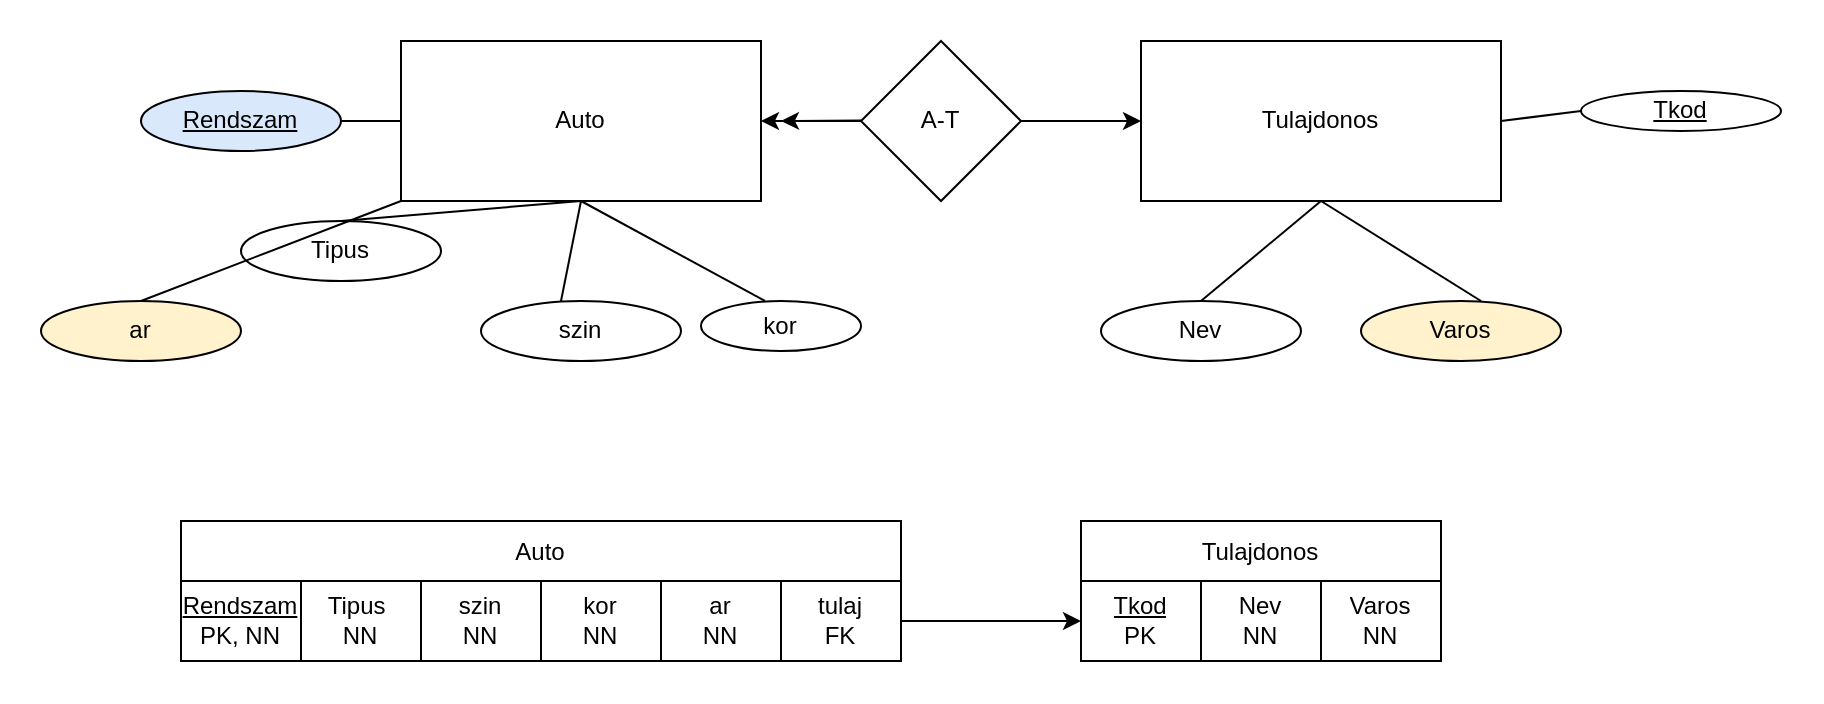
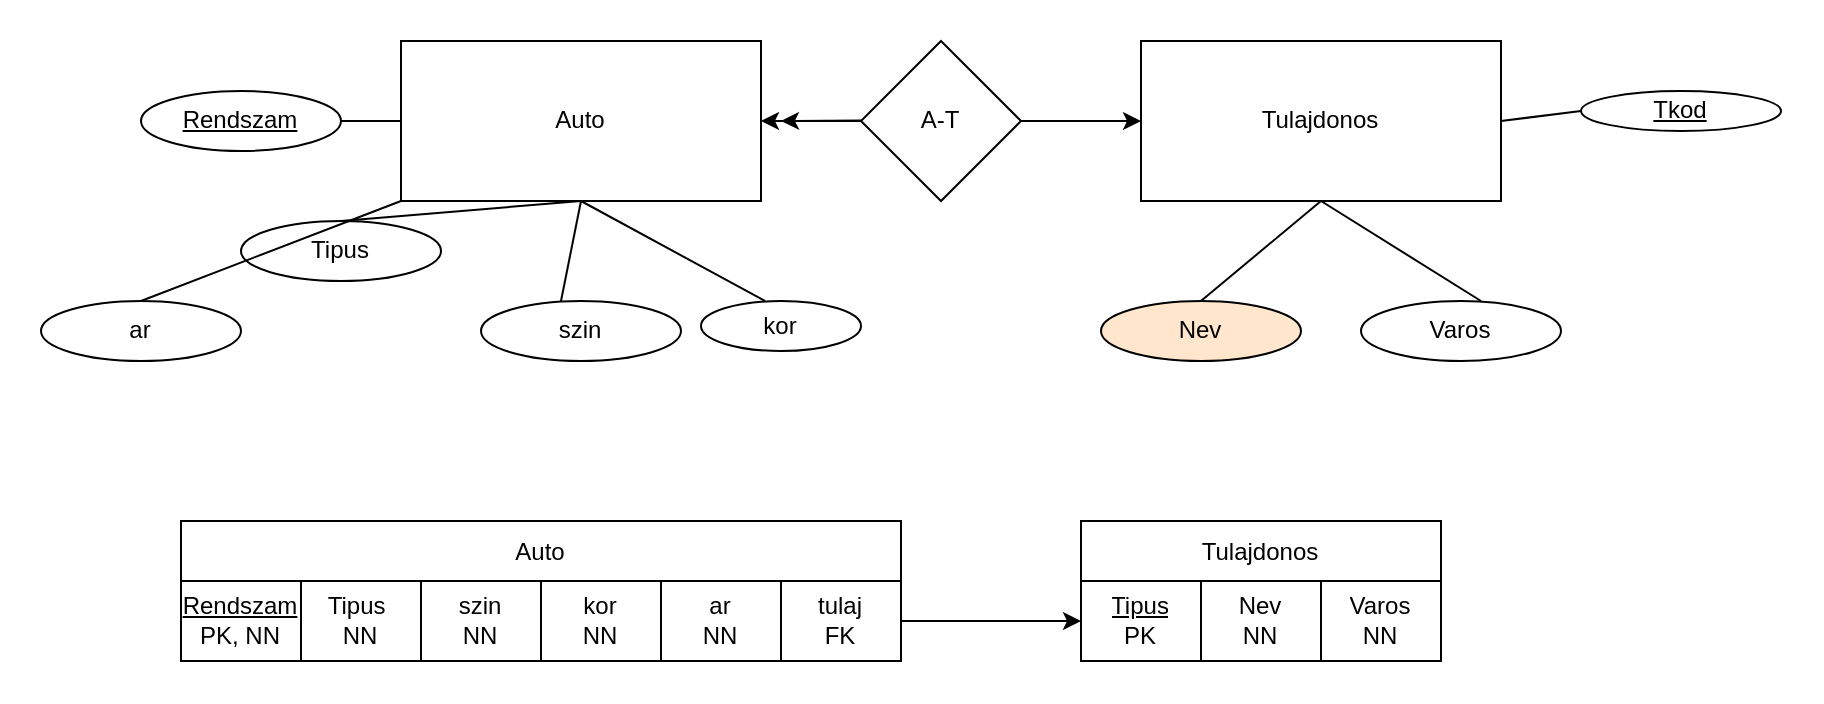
  <mxCell id="0" />
  <mxCell id="1" parent="0" />
  <mxCell id="2" value="Tulajdonos" style="rounded=0;whiteSpace=wrap;html=1;" vertex="1" parent="1"><mxGeometry x="570" y="20" width="180" height="80" as="geometry" /></mxCell>
  <mxCell id="3" value="&lt;u&gt;Tkod&lt;/u&gt;" style="ellipse;whiteSpace=wrap;html=1;" vertex="1" parent="1"><mxGeometry x="790" y="45" width="100" height="20" as="geometry" /></mxCell>
- <mxCell id="4" value="Nev" style="ellipse;whiteSpace=wrap;html=1;" vertex="1" parent="1"><mxGeometry x="550" y="150" width="100" height="30" as="geometry" /></mxCell>
- <mxCell id="5" value="Varos" style="ellipse;whiteSpace=wrap;html=1;fillColor=#fff2cc;" vertex="1" parent="1"><mxGeometry x="680" y="150" width="100" height="30" as="geometry" /></mxCell>
+ <mxCell id="4" value="Nev" style="ellipse;whiteSpace=wrap;html=1;fillColor=#ffe6cc;" vertex="1" parent="1"><mxGeometry x="550" y="150" width="100" height="30" as="geometry" /></mxCell>
+ <mxCell id="5" value="Varos" style="ellipse;whiteSpace=wrap;html=1;" vertex="1" parent="1"><mxGeometry x="680" y="150" width="100" height="30" as="geometry" /></mxCell>
  <mxCell id="6" value="" style="endArrow=none;html=1;rounded=0;entryX=0;entryY=0.5;entryDx=0;entryDy=0;exitX=1;exitY=0.5;exitDx=0;exitDy=0;" edge="1" parent="1" target="3" source="2"><mxGeometry width="50" height="50" relative="1" as="geometry"><mxPoint x="660" y="20" as="sourcePoint" /><mxPoint x="680" y="0" as="targetPoint" /></mxGeometry></mxCell>
  <mxCell id="7" value="" style="endArrow=none;html=1;rounded=0;entryX=0.5;entryY=1;entryDx=0;entryDy=0;" edge="1" parent="1" target="2"><mxGeometry width="50" height="50" relative="1" as="geometry"><mxPoint x="599.98" y="150" as="sourcePoint" /><mxPoint x="610" y="97.52" as="targetPoint" /></mxGeometry></mxCell>
  <mxCell id="8" value="" style="endArrow=none;html=1;rounded=0;entryX=0.5;entryY=1;entryDx=0;entryDy=0;" edge="1" parent="1" target="2"><mxGeometry width="50" height="50" relative="1" as="geometry"><mxPoint x="740" y="150" as="sourcePoint" /><mxPoint x="790" y="100" as="targetPoint" /></mxGeometry></mxCell>
  <mxCell id="9" value="Auto" style="rounded=0;whiteSpace=wrap;html=1;" vertex="1" parent="1"><mxGeometry x="200" y="20" width="180" height="80" as="geometry" /></mxCell>
  <mxCell id="10" value="A-T" style="rhombus;whiteSpace=wrap;html=1;" vertex="1" parent="1"><mxGeometry x="430" y="20" width="80" height="80" as="geometry" /></mxCell>
  <mxCell id="11" value="" style="endArrow=classic;html=1;rounded=0;entryX=0;entryY=0.5;entryDx=0;entryDy=0;" edge="1" parent="1" target="2"><mxGeometry width="50" height="50" relative="1" as="geometry"><mxPoint x="510" y="60" as="sourcePoint" /><mxPoint x="560" y="10" as="targetPoint" /></mxGeometry></mxCell>
  <mxCell id="12" value="" style="endArrow=classic;html=1;rounded=0;entryX=1;entryY=0.5;entryDx=0;entryDy=0;exitX=0;exitY=0.5;exitDx=0;exitDy=0;" edge="1" parent="1" source="10" target="9"><mxGeometry width="50" height="50" relative="1" as="geometry"><mxPoint x="570" y="110" as="sourcePoint" /><mxPoint x="620" y="60" as="targetPoint" /></mxGeometry></mxCell>
  <mxCell id="13" value="" style="endArrow=classic;html=1;rounded=0;exitX=0;exitY=0.5;exitDx=0;exitDy=0;" edge="1" parent="1"><mxGeometry width="50" height="50" relative="1" as="geometry"><mxPoint x="430" y="59.71" as="sourcePoint" /><mxPoint x="390" y="60" as="targetPoint" /></mxGeometry></mxCell>
  <mxCell id="14" value="Tipus" style="ellipse;whiteSpace=wrap;html=1;" vertex="1" parent="1"><mxGeometry x="120" y="110" width="100" height="30" as="geometry" /></mxCell>
  <mxCell id="15" value="szin" style="ellipse;whiteSpace=wrap;html=1;" vertex="1" parent="1"><mxGeometry x="240" y="150" width="100" height="30" as="geometry" /></mxCell>
  <mxCell id="16" value="kor" style="ellipse;whiteSpace=wrap;html=1;" vertex="1" parent="1"><mxGeometry x="350" y="150" width="80" height="25" as="geometry" /></mxCell>
  <mxCell id="17" value="" style="endArrow=none;html=1;rounded=0;entryX=0.5;entryY=1;entryDx=0;entryDy=0;exitX=0.5;exitY=0;exitDx=0;exitDy=0;" edge="1" parent="1" source="14" target="9"><mxGeometry width="50" height="50" relative="1" as="geometry"><mxPoint x="170" y="130" as="sourcePoint" /><mxPoint x="220" y="80" as="targetPoint" /></mxGeometry></mxCell>
  <mxCell id="18" value="" style="endArrow=none;html=1;rounded=0;" edge="1" parent="1"><mxGeometry width="50" height="50" relative="1" as="geometry"><mxPoint x="280" y="150" as="sourcePoint" /><mxPoint y="100" as="targetPoint" x="290" /></mxGeometry></mxCell>
  <mxCell id="19" value="" style="endArrow=none;html=1;rounded=0;entryX=0.5;entryY=1;entryDx=0;entryDy=0;exitX=0.4;exitY=0;exitDx=0;exitDy=0;exitPerimeter=0;" edge="1" parent="1" source="16" target="9"><mxGeometry width="50" height="50" relative="1" as="geometry"><mxPoint x="390" y="130" as="sourcePoint" /><mxPoint x="440" y="80" as="targetPoint" /></mxGeometry></mxCell>
- <mxCell id="20" value="&lt;u&gt;Rendszam&lt;/u&gt;" style="ellipse;whiteSpace=wrap;html=1;fillColor=#dae8fc;" vertex="1" parent="1"><mxGeometry x="70" y="45" width="100" height="30" as="geometry" /></mxCell>
+ <mxCell id="20" value="&lt;u&gt;Rendszam&lt;/u&gt;" style="ellipse;whiteSpace=wrap;html=1;" vertex="1" parent="1"><mxGeometry x="70" y="45" width="100" height="30" as="geometry" /></mxCell>
  <mxCell id="21" value="" style="endArrow=none;html=1;rounded=0;entryX=0;entryY=0.5;entryDx=0;entryDy=0;" edge="1" parent="1" target="9"><mxGeometry width="50" height="50" relative="1" as="geometry"><mxPoint x="170" y="60" as="sourcePoint" /><mxPoint x="220" y="10" as="targetPoint" /></mxGeometry></mxCell>
- <mxCell id="22" value="ar" style="ellipse;whiteSpace=wrap;html=1;fillColor=#fff2cc;" vertex="1" parent="1"><mxGeometry x="20" y="150" width="100" height="30" as="geometry" /></mxCell>
+ <mxCell id="22" value="ar" style="ellipse;whiteSpace=wrap;html=1;" vertex="1" parent="1"><mxGeometry x="20" y="150" width="100" height="30" as="geometry" /></mxCell>
  <mxCell id="23" value="" style="endArrow=none;html=1;rounded=0;entryX=0;entryY=1;entryDx=0;entryDy=0;exitX=0.5;exitY=0;exitDx=0;exitDy=0;" edge="1" parent="1" target="9"><mxGeometry width="50" height="50" relative="1" as="geometry"><mxPoint x="70" y="150" as="sourcePoint" /><mxPoint x="180" y="100" as="targetPoint" /></mxGeometry></mxCell>
  <mxCell id="24" value="Auto" style="shape=table;startSize=30;container=1;collapsible=0;childLayout=tableLayout;" vertex="1" parent="1"><mxGeometry x="90" y="260" width="360" height="70" as="geometry" /></mxCell>
  <mxCell id="25" value="" style="shape=tableRow;horizontal=0;startSize=0;swimlaneHead=0;swimlaneBody=0;strokeColor=inherit;top=0;left=0;bottom=0;right=0;collapsible=0;dropTarget=0;fillColor=none;points=[[0,0.5],[1,0.5]];portConstraint=eastwest;" vertex="1" parent="24"><mxGeometry y="30" width="360" height="40" as="geometry" /></mxCell>
  <mxCell id="26" value="&lt;u&gt;Rendszam &lt;/u&gt;PK, NN" style="shape=partialRectangle;html=1;whiteSpace=wrap;connectable=0;strokeColor=inherit;overflow=hidden;fillColor=none;top=0;left=0;bottom=0;right=0;pointerEvents=1;" vertex="1" parent="25"><mxGeometry width="60" height="40" as="geometry"><mxRectangle width="60" height="40" as="alternateBounds" /></mxGeometry></mxCell>
  <mxCell id="27" value="Tipus&amp;nbsp;&lt;div&gt;NN&lt;/div&gt;" style="shape=partialRectangle;html=1;whiteSpace=wrap;connectable=0;strokeColor=inherit;overflow=hidden;fillColor=none;top=0;left=0;bottom=0;right=0;pointerEvents=1;" vertex="1" parent="25"><mxGeometry x="60" width="60" height="40" as="geometry"><mxRectangle width="60" height="40" as="alternateBounds" /></mxGeometry></mxCell>
  <mxCell id="28" value="szin&lt;div&gt;NN&lt;/div&gt;" style="shape=partialRectangle;html=1;whiteSpace=wrap;connectable=0;strokeColor=inherit;overflow=hidden;fillColor=none;top=0;left=0;bottom=0;right=0;pointerEvents=1;" vertex="1" parent="25"><mxGeometry x="120" width="60" height="40" as="geometry"><mxRectangle width="60" height="40" as="alternateBounds" /></mxGeometry></mxCell>
  <mxCell id="29" value="kor&lt;div&gt;NN&lt;/div&gt;" style="shape=partialRectangle;html=1;whiteSpace=wrap;connectable=0;strokeColor=inherit;overflow=hidden;fillColor=none;top=0;left=0;bottom=0;right=0;pointerEvents=1;" vertex="1" parent="25"><mxGeometry x="180" width="60" height="40" as="geometry"><mxRectangle width="60" height="40" as="alternateBounds" /></mxGeometry></mxCell>
  <mxCell id="30" value="ar&lt;div&gt;NN&lt;/div&gt;" style="shape=partialRectangle;html=1;whiteSpace=wrap;connectable=0;strokeColor=inherit;overflow=hidden;fillColor=none;top=0;left=0;bottom=0;right=0;pointerEvents=1;" vertex="1" parent="25"><mxGeometry x="240" width="60" height="40" as="geometry"><mxRectangle width="60" height="40" as="alternateBounds" /></mxGeometry></mxCell>
  <mxCell id="31" value="tulaj&lt;div&gt;FK&lt;/div&gt;" style="shape=partialRectangle;html=1;whiteSpace=wrap;connectable=0;strokeColor=inherit;overflow=hidden;fillColor=none;top=0;left=0;bottom=0;right=0;pointerEvents=1;" vertex="1" parent="25"><mxGeometry x="300" width="60" height="40" as="geometry"><mxRectangle width="60" height="40" as="alternateBounds" /></mxGeometry></mxCell>
  <mxCell id="32" value="Tulajdonos" style="shape=table;startSize=30;container=1;collapsible=0;childLayout=tableLayout;" vertex="1" parent="1"><mxGeometry x="540" y="260" width="180" height="70" as="geometry" /></mxCell>
  <mxCell id="33" value="" style="shape=tableRow;horizontal=0;startSize=0;swimlaneHead=0;swimlaneBody=0;strokeColor=inherit;top=0;left=0;bottom=0;right=0;collapsible=0;dropTarget=0;fillColor=none;points=[[0,0.5],[1,0.5]];portConstraint=eastwest;" vertex="1" parent="32"><mxGeometry y="30" width="180" height="40" as="geometry" /></mxCell>
- <mxCell id="34" value="&lt;u&gt;Tkod&lt;/u&gt;&lt;div&gt;PK&lt;/div&gt;" style="shape=partialRectangle;html=1;whiteSpace=wrap;connectable=0;strokeColor=inherit;overflow=hidden;fillColor=none;top=0;left=0;bottom=0;right=0;pointerEvents=1;" vertex="1" parent="33"><mxGeometry width="60" height="40" as="geometry"><mxRectangle width="60" height="40" as="alternateBounds" /></mxGeometry></mxCell>
+ <mxCell id="34" value="&lt;u&gt;Tipus&lt;/u&gt;&lt;div&gt;PK&lt;/div&gt;" style="shape=partialRectangle;html=1;whiteSpace=wrap;connectable=0;strokeColor=inherit;overflow=hidden;fillColor=none;top=0;left=0;bottom=0;right=0;pointerEvents=1;" vertex="1" parent="33"><mxGeometry width="60" height="40" as="geometry"><mxRectangle width="60" height="40" as="alternateBounds" /></mxGeometry></mxCell>
  <mxCell id="35" value="Nev&lt;div&gt;NN&lt;/div&gt;" style="shape=partialRectangle;html=1;whiteSpace=wrap;connectable=0;strokeColor=inherit;overflow=hidden;fillColor=none;top=0;left=0;bottom=0;right=0;pointerEvents=1;" vertex="1" parent="33"><mxGeometry x="60" width="60" height="40" as="geometry"><mxRectangle width="60" height="40" as="alternateBounds" /></mxGeometry></mxCell>
  <mxCell id="36" value="Varos&lt;div&gt;NN&lt;/div&gt;" style="shape=partialRectangle;html=1;whiteSpace=wrap;connectable=0;strokeColor=inherit;overflow=hidden;fillColor=none;top=0;left=0;bottom=0;right=0;pointerEvents=1;" vertex="1" parent="33"><mxGeometry x="120" width="60" height="40" as="geometry"><mxRectangle width="60" height="40" as="alternateBounds" /></mxGeometry></mxCell>
  <mxCell id="37" style="edgeStyle=orthogonalEdgeStyle;rounded=0;orthogonalLoop=1;jettySize=auto;html=1;exitX=1;exitY=0.5;exitDx=0;exitDy=0;" edge="1" parent="1" source="25" target="33"><mxGeometry relative="1" as="geometry" /></mxCell>
